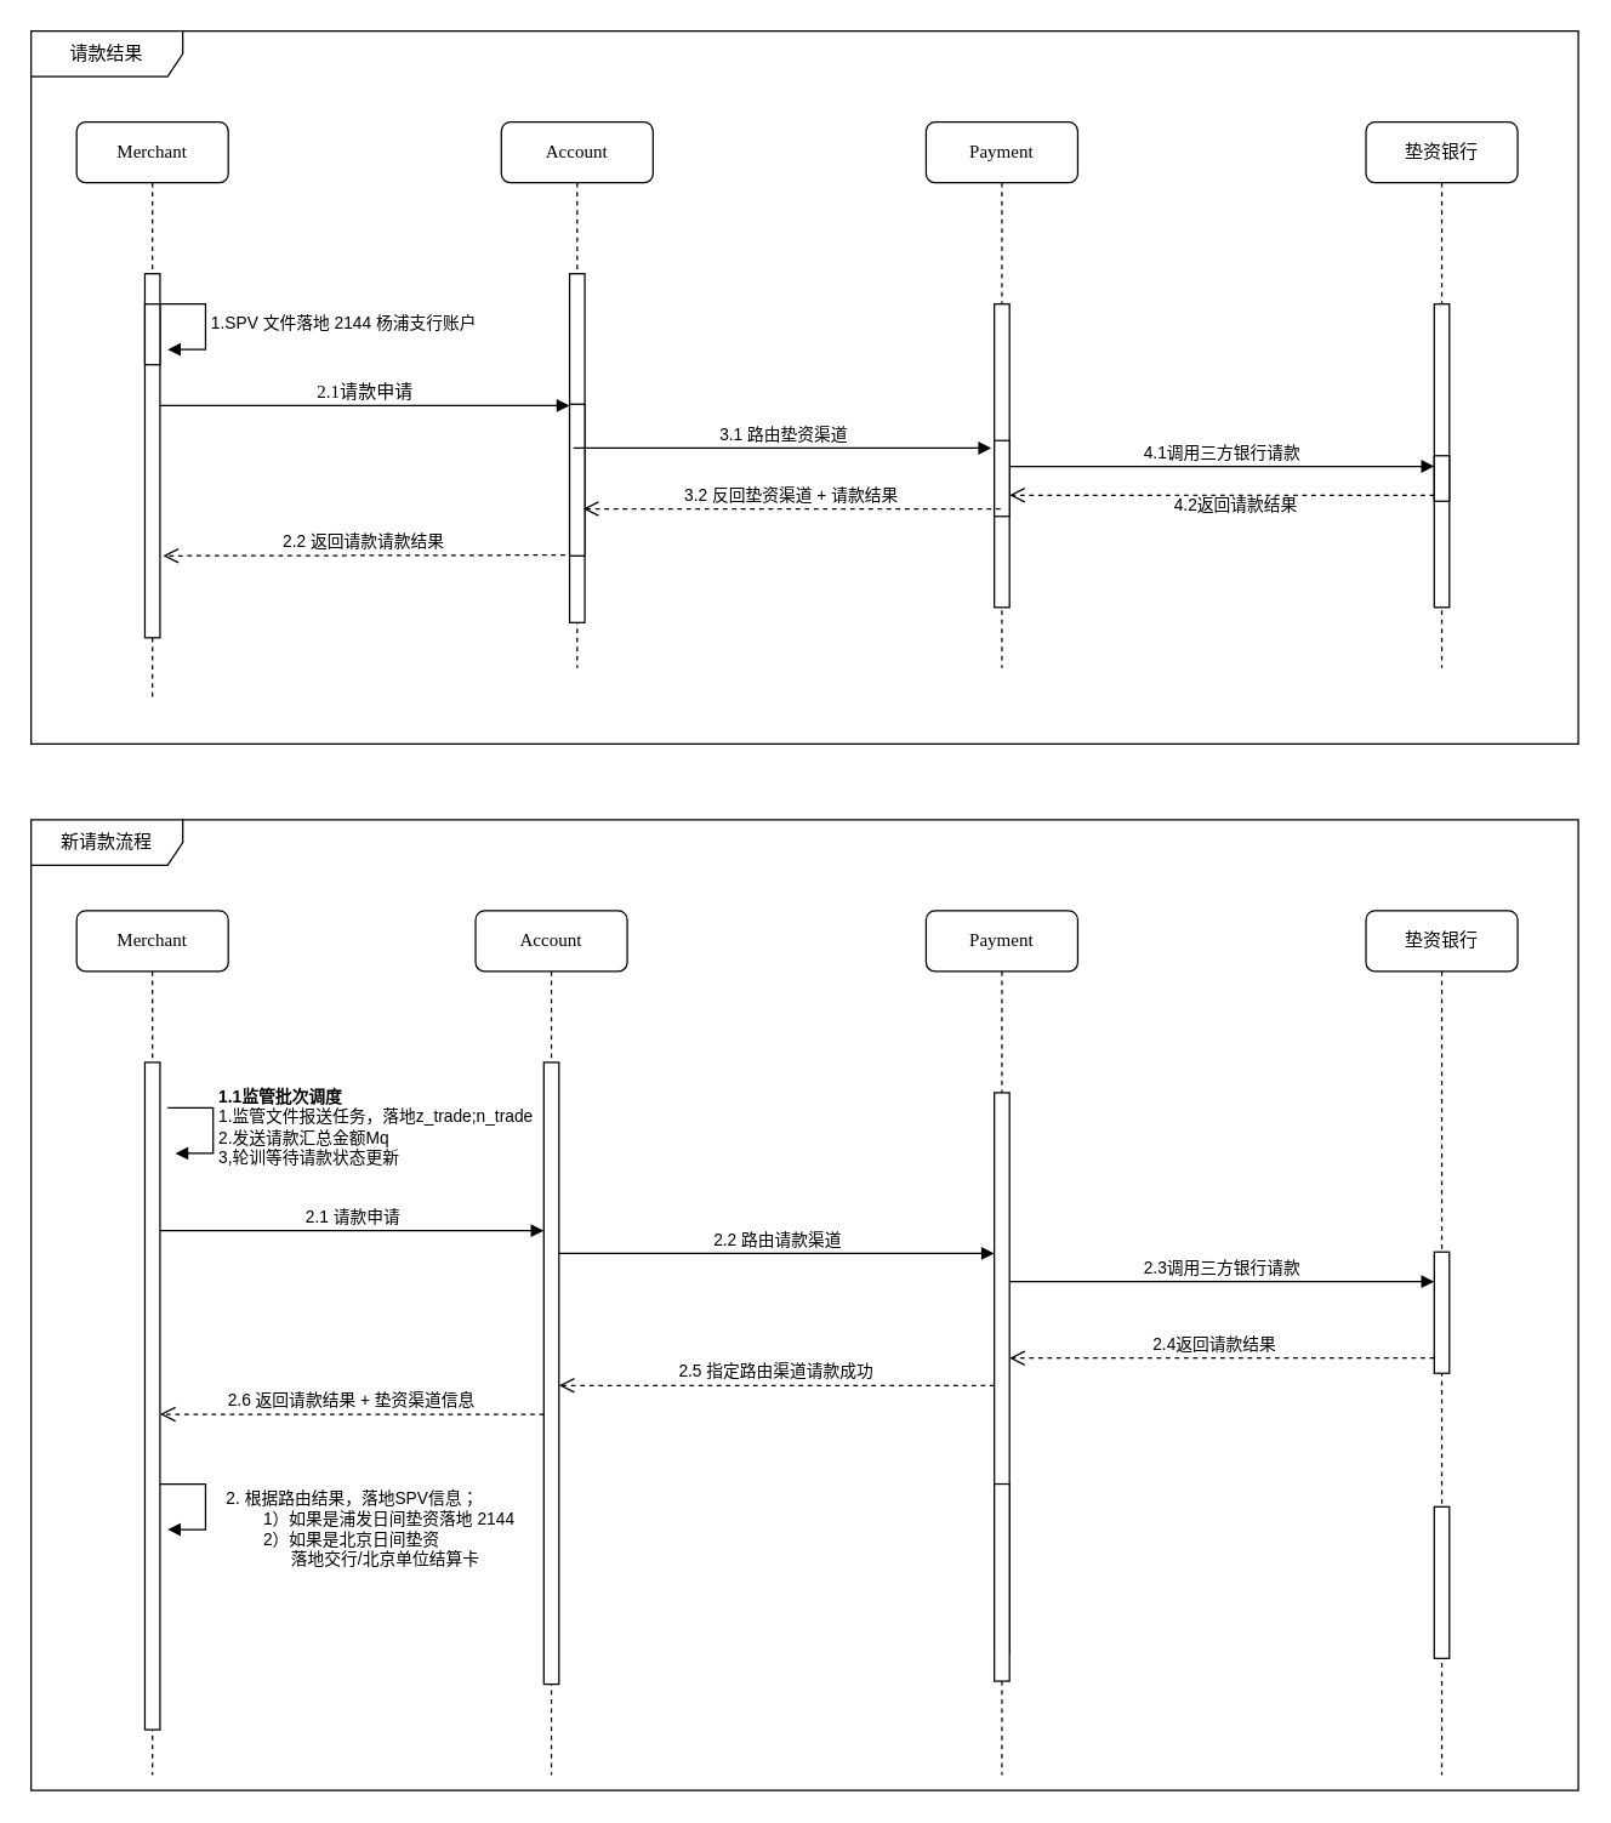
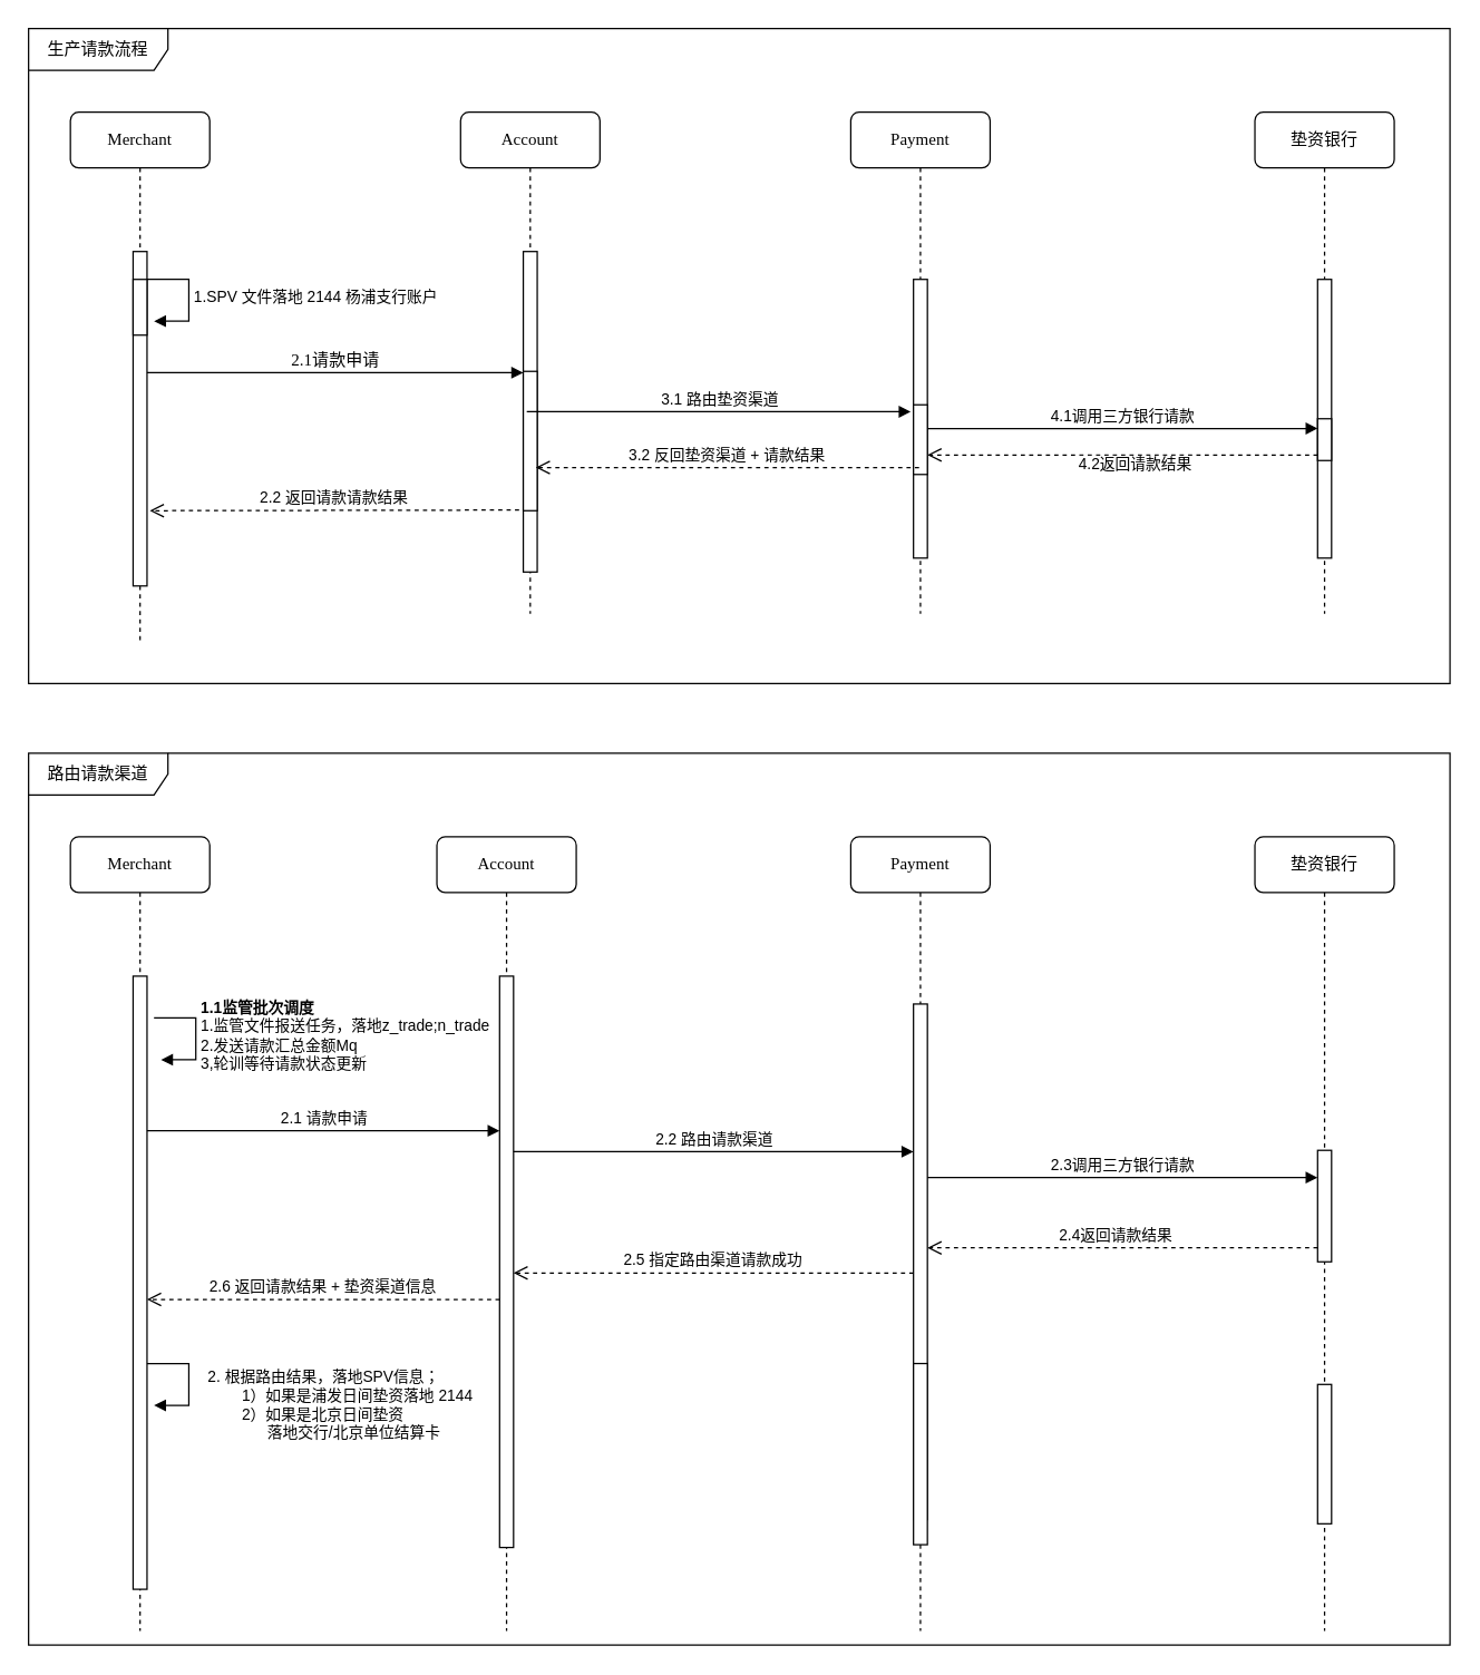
  <mxCell id="0" />
  <mxCell id="1" parent="0" />
  <mxCell id="2" value="Account" style="shape=umlLifeline;perimeter=lifelinePerimeter;whiteSpace=wrap;html=1;container=1;collapsible=0;recursiveResize=0;outlineConnect=0;rounded=1;shadow=0;comic=0;labelBackgroundColor=none;strokeWidth=1;fontFamily=Verdana;fontSize=12;align=center;" parent="1" vertex="1"><mxGeometry x="330" y="80" width="100" height="360" as="geometry" /></mxCell>
  <mxCell id="3" value="" style="html=1;points=[];perimeter=orthogonalPerimeter;rounded=0;shadow=0;comic=0;labelBackgroundColor=none;strokeWidth=1;fontFamily=Verdana;fontSize=12;align=center;" parent="2" vertex="1"><mxGeometry x="45" y="100" width="10" height="230" as="geometry" /></mxCell>
  <mxCell id="4" value="" style="html=1;points=[[0,0,0,0,5],[0,1,0,0,-5],[1,0,0,0,5],[1,1,0,0,-5]];perimeter=orthogonalPerimeter;outlineConnect=0;targetShapes=umlLifeline;portConstraint=eastwest;newEdgeStyle={&quot;curved&quot;:0,&quot;rounded&quot;:0};" parent="2" vertex="1"><mxGeometry x="45" y="186" width="10" height="100" as="geometry" /></mxCell>
  <mxCell id="5" value="Payment" style="shape=umlLifeline;perimeter=lifelinePerimeter;whiteSpace=wrap;html=1;container=1;collapsible=0;recursiveResize=0;outlineConnect=0;rounded=1;shadow=0;comic=0;labelBackgroundColor=none;strokeWidth=1;fontFamily=Verdana;fontSize=12;align=center;" parent="1" vertex="1"><mxGeometry x="610" y="80" width="100" height="360" as="geometry" /></mxCell>
  <mxCell id="6" value="" style="html=1;points=[];perimeter=orthogonalPerimeter;rounded=0;shadow=0;comic=0;labelBackgroundColor=none;strokeWidth=1;fontFamily=Verdana;fontSize=12;align=center;" parent="5" vertex="1"><mxGeometry x="45" y="120" width="10" height="200" as="geometry" /></mxCell>
  <mxCell id="7" value="" style="html=1;points=[[0,0,0,0,5],[0,1,0,0,-5],[1,0,0,0,5],[1,1,0,0,-5]];perimeter=orthogonalPerimeter;outlineConnect=0;targetShapes=umlLifeline;portConstraint=eastwest;newEdgeStyle={&quot;curved&quot;:0,&quot;rounded&quot;:0};" parent="5" vertex="1"><mxGeometry x="45" y="210" width="10" height="50" as="geometry" /></mxCell>
  <mxCell id="8" value="Merchant" style="shape=umlLifeline;perimeter=lifelinePerimeter;whiteSpace=wrap;html=1;container=1;collapsible=0;recursiveResize=0;outlineConnect=0;rounded=1;shadow=0;comic=0;labelBackgroundColor=none;strokeWidth=1;fontFamily=Verdana;fontSize=12;align=center;" parent="1" vertex="1"><mxGeometry x="50" y="80" width="100" height="380" as="geometry" /></mxCell>
  <mxCell id="9" value="" style="html=1;points=[];perimeter=orthogonalPerimeter;rounded=0;shadow=0;comic=0;labelBackgroundColor=none;strokeWidth=1;fontFamily=Verdana;fontSize=12;align=center;" parent="8" vertex="1"><mxGeometry x="45" y="100" width="10" height="240" as="geometry" /></mxCell>
  <mxCell id="10" value="" style="html=1;points=[[0,0,0,0,5],[0,1,0,0,-5],[1,0,0,0,5],[1,1,0,0,-5]];perimeter=orthogonalPerimeter;outlineConnect=0;targetShapes=umlLifeline;portConstraint=eastwest;newEdgeStyle={&quot;curved&quot;:0,&quot;rounded&quot;:0};" parent="8" vertex="1"><mxGeometry x="45" y="120" width="10" height="40" as="geometry" /></mxCell>
  <mxCell id="11" value="1.SPV 文件落地 2144 杨浦支行账户" style="html=1;align=left;spacingLeft=2;endArrow=block;rounded=0;edgeStyle=orthogonalEdgeStyle;curved=0;rounded=0;" parent="8" edge="1"><mxGeometry x="0.012" relative="1" as="geometry"><mxPoint x="55" y="120" as="sourcePoint" /><Array as="points"><mxPoint x="85" y="150" /></Array><mxPoint x="60" y="150" as="targetPoint" /><mxPoint as="offset" /></mxGeometry></mxCell>
  <mxCell id="12" value="2.1请款申请" style="html=1;verticalAlign=bottom;endArrow=block;entryX=0;entryY=0;labelBackgroundColor=none;fontFamily=Verdana;fontSize=12;edgeStyle=elbowEdgeStyle;elbow=horizontal;" parent="1" edge="1"><mxGeometry relative="1" as="geometry"><mxPoint x="105" y="267" as="sourcePoint" /><mxPoint x="375" y="267" as="targetPoint" /><mxPoint as="offset" /></mxGeometry></mxCell>
  <mxCell id="13" value="3.1 路由垫资渠道" style="html=1;verticalAlign=bottom;endArrow=block;curved=0;rounded=0;entryX=0;entryY=0;entryDx=0;entryDy=5;" parent="1" edge="1"><mxGeometry x="0.002" relative="1" as="geometry"><mxPoint x="377.5" y="295" as="sourcePoint" /><mxPoint x="653" y="295" as="targetPoint" /><mxPoint as="offset" /></mxGeometry></mxCell>
  <mxCell id="14" value="3.2 反回垫资渠道 + 请款结果" style="html=1;verticalAlign=bottom;endArrow=open;dashed=1;endSize=8;curved=0;rounded=0;exitX=0;exitY=1;exitDx=0;exitDy=-5;" parent="1" edge="1"><mxGeometry relative="1" as="geometry"><mxPoint x="384" y="335" as="targetPoint" /><mxPoint x="659" y="335" as="sourcePoint" /></mxGeometry></mxCell>
  <mxCell id="15" value="2.2 返回请款请款结果" style="html=1;verticalAlign=bottom;endArrow=open;dashed=1;endSize=8;curved=0;rounded=0;exitX=0;exitY=1;exitDx=0;exitDy=-5;" parent="1" edge="1"><mxGeometry x="0.004" relative="1" as="geometry"><mxPoint x="107" y="366" as="targetPoint" /><mxPoint x="372" y="365.5" as="sourcePoint" /><mxPoint as="offset" /></mxGeometry></mxCell>
  <mxCell id="16" value="垫资银行" style="shape=umlLifeline;perimeter=lifelinePerimeter;whiteSpace=wrap;html=1;container=1;collapsible=0;recursiveResize=0;outlineConnect=0;rounded=1;shadow=0;comic=0;labelBackgroundColor=none;strokeWidth=1;fontFamily=Verdana;fontSize=12;align=center;" parent="1" vertex="1"><mxGeometry x="900" y="80" width="100" height="360" as="geometry" /></mxCell>
  <mxCell id="17" value="" style="html=1;points=[];perimeter=orthogonalPerimeter;rounded=0;shadow=0;comic=0;labelBackgroundColor=none;strokeWidth=1;fontFamily=Verdana;fontSize=12;align=center;" parent="16" vertex="1"><mxGeometry x="45" y="120" width="10" height="200" as="geometry" /></mxCell>
  <mxCell id="18" value="" style="html=1;points=[[0,0,0,0,5],[0,1,0,0,-5],[1,0,0,0,5],[1,1,0,0,-5]];perimeter=orthogonalPerimeter;outlineConnect=0;targetShapes=umlLifeline;portConstraint=eastwest;newEdgeStyle={&quot;curved&quot;:0,&quot;rounded&quot;:0};" parent="16" vertex="1"><mxGeometry x="45" y="220" width="10" height="30" as="geometry" /></mxCell>
  <mxCell id="19" value="4.1调用三方银行请款" style="html=1;verticalAlign=bottom;endArrow=block;curved=0;rounded=0;entryX=0;entryY=0;entryDx=0;entryDy=5;" parent="1" edge="1"><mxGeometry relative="1" as="geometry"><mxPoint x="665" y="307" as="sourcePoint" /><mxPoint x="945" y="307" as="targetPoint" /><mxPoint as="offset" /></mxGeometry></mxCell>
  <mxCell id="20" value="4.2返回请款结果" style="html=1;verticalAlign=bottom;endArrow=open;dashed=1;endSize=8;curved=0;rounded=0;exitX=0;exitY=1;exitDx=0;exitDy=-5;" parent="1" edge="1"><mxGeometry x="-0.064" y="16" relative="1" as="geometry"><mxPoint x="665" y="326" as="targetPoint" /><mxPoint x="945" y="326" as="sourcePoint" /><mxPoint as="offset" /></mxGeometry></mxCell>
- <mxCell id="21" value="请款结果" style="shape=umlFrame;whiteSpace=wrap;html=1;pointerEvents=0;width=100;height=30;" parent="1" vertex="1"><mxGeometry x="20" y="20" width="1020" height="470" as="geometry" /></mxCell>
+ <mxCell id="21" value="生产请款流程" style="shape=umlFrame;whiteSpace=wrap;html=1;pointerEvents=0;width=100;height=30;" parent="1" vertex="1"><mxGeometry x="20" y="20" width="1020" height="470" as="geometry" /></mxCell>
  <mxCell id="22" value="Account" style="shape=umlLifeline;perimeter=lifelinePerimeter;whiteSpace=wrap;html=1;container=1;collapsible=0;recursiveResize=0;outlineConnect=0;rounded=1;shadow=0;comic=0;labelBackgroundColor=none;strokeWidth=1;fontFamily=Verdana;fontSize=12;align=center;" parent="1" vertex="1"><mxGeometry x="313" y="600" width="100" height="570" as="geometry" /></mxCell>
  <mxCell id="23" value="" style="html=1;points=[];perimeter=orthogonalPerimeter;rounded=0;shadow=0;comic=0;labelBackgroundColor=none;strokeWidth=1;fontFamily=Verdana;fontSize=12;align=center;" parent="22" vertex="1"><mxGeometry x="45" y="100" width="10" height="410" as="geometry" /></mxCell>
  <mxCell id="24" value="Payment" style="shape=umlLifeline;perimeter=lifelinePerimeter;whiteSpace=wrap;html=1;container=1;collapsible=0;recursiveResize=0;outlineConnect=0;rounded=1;shadow=0;comic=0;labelBackgroundColor=none;strokeWidth=1;fontFamily=Verdana;fontSize=12;align=center;" parent="1" vertex="1"><mxGeometry x="610" y="600" width="100" height="570" as="geometry" /></mxCell>
  <mxCell id="25" value="" style="html=1;points=[];perimeter=orthogonalPerimeter;rounded=0;shadow=0;comic=0;labelBackgroundColor=none;strokeWidth=1;fontFamily=Verdana;fontSize=12;align=center;" parent="24" vertex="1"><mxGeometry x="45" y="120" width="10" height="370" as="geometry" /></mxCell>
  <mxCell id="26" value="Merchant" style="shape=umlLifeline;perimeter=lifelinePerimeter;whiteSpace=wrap;html=1;container=1;collapsible=0;recursiveResize=0;outlineConnect=0;rounded=1;shadow=0;comic=0;labelBackgroundColor=none;strokeWidth=1;fontFamily=Verdana;fontSize=12;align=center;" parent="1" vertex="1"><mxGeometry x="50" y="600" width="100" height="570" as="geometry" /></mxCell>
  <mxCell id="27" value="" style="html=1;points=[];perimeter=orthogonalPerimeter;rounded=0;shadow=0;comic=0;labelBackgroundColor=none;strokeWidth=1;fontFamily=Verdana;fontSize=12;align=center;" parent="26" vertex="1"><mxGeometry x="45" y="100" width="10" height="440" as="geometry" /></mxCell>
  <mxCell id="28" value="垫资银行" style="shape=umlLifeline;perimeter=lifelinePerimeter;whiteSpace=wrap;html=1;container=1;collapsible=0;recursiveResize=0;outlineConnect=0;rounded=1;shadow=0;comic=0;labelBackgroundColor=none;strokeWidth=1;fontFamily=Verdana;fontSize=12;align=center;" parent="1" vertex="1"><mxGeometry x="900" y="600" width="100" height="570" as="geometry" /></mxCell>
  <mxCell id="29" value="" style="html=1;points=[];perimeter=orthogonalPerimeter;rounded=0;shadow=0;comic=0;labelBackgroundColor=none;strokeWidth=1;fontFamily=Verdana;fontSize=12;align=center;" parent="28" vertex="1"><mxGeometry x="45" y="393" width="10" height="100" as="geometry" /></mxCell>
- <mxCell id="30" value="新请款流程" style="shape=umlFrame;whiteSpace=wrap;html=1;pointerEvents=0;width=100;height=30;" parent="1" vertex="1"><mxGeometry x="20" y="540" width="1020" height="640" as="geometry" /></mxCell>
+ <mxCell id="30" value="路由请款渠道" style="shape=umlFrame;whiteSpace=wrap;html=1;pointerEvents=0;width=100;height=30;" parent="1" vertex="1"><mxGeometry x="20" y="540" width="1020" height="640" as="geometry" /></mxCell>
  <mxCell id="31" value="2. 根据路由结果，落地SPV信息；&lt;br&gt;&lt;span style=&quot;white-space: pre;&quot;&gt;&#09;&lt;/span&gt;1）如果是浦发日间垫资落地 2144&lt;br&gt;&lt;span style=&quot;white-space: pre;&quot;&gt;&#09;&lt;/span&gt;2）如果是北京日间垫资&lt;br&gt;&lt;span style=&quot;white-space: pre;&quot;&gt;&#09;&lt;/span&gt;&amp;nbsp; &amp;nbsp; &amp;nbsp; 落地交行/北京单位结算卡" style="html=1;align=left;spacingLeft=2;endArrow=block;rounded=0;edgeStyle=orthogonalEdgeStyle;curved=0;rounded=0;" parent="1" edge="1"><mxGeometry x="0.412" y="-10" relative="1" as="geometry"><mxPoint x="105" y="978" as="sourcePoint" /><Array as="points"><mxPoint x="135" y="1008" /></Array><mxPoint x="10" y="10" as="offset" /><mxPoint x="110" y="1008" as="targetPoint" /></mxGeometry></mxCell>
  <mxCell id="32" value="2.1 请款申请" style="html=1;verticalAlign=bottom;endArrow=block;curved=0;rounded=0;entryX=0;entryY=0;entryDx=0;entryDy=5;" parent="1" edge="1"><mxGeometry x="0.001" relative="1" as="geometry"><mxPoint x="105" y="811" as="sourcePoint" /><mxPoint x="358" y="811" as="targetPoint" /><mxPoint as="offset" /></mxGeometry></mxCell>
  <mxCell id="33" value="2.6 返回请款结果 + 垫资渠道信息" style="html=1;verticalAlign=bottom;endArrow=open;dashed=1;endSize=8;curved=0;rounded=0;exitX=0;exitY=1;exitDx=0;exitDy=-5;" parent="1" edge="1"><mxGeometry x="0.001" relative="1" as="geometry"><mxPoint x="105" y="932" as="targetPoint" /><mxPoint x="358" y="932" as="sourcePoint" /><mxPoint as="offset" /></mxGeometry></mxCell>
  <mxCell id="34" value="" style="html=1;points=[[0,0,0,0,5],[0,1,0,0,-5],[1,0,0,0,5],[1,1,0,0,-5]];perimeter=orthogonalPerimeter;outlineConnect=0;targetShapes=umlLifeline;portConstraint=eastwest;newEdgeStyle={&quot;curved&quot;:0,&quot;rounded&quot;:0};" parent="1" vertex="1"><mxGeometry x="655" y="978" width="10" height="130" as="geometry" /></mxCell>
  <mxCell id="35" value="2.2 路由请款渠道" style="html=1;verticalAlign=bottom;endArrow=block;curved=0;rounded=0;entryX=0;entryY=0;entryDx=0;entryDy=5;" parent="1" edge="1"><mxGeometry x="0.005" relative="1" as="geometry"><mxPoint x="368" y="826" as="sourcePoint" /><mxPoint as="offset" /><mxPoint x="655" y="826" as="targetPoint" /></mxGeometry></mxCell>
  <mxCell id="36" value="2.5 指定路由渠道请款成功" style="html=1;verticalAlign=bottom;endArrow=open;dashed=1;endSize=8;curved=0;rounded=0;exitX=0;exitY=1;exitDx=0;exitDy=-5;" parent="1" edge="1"><mxGeometry relative="1" as="geometry"><mxPoint x="368" y="913" as="targetPoint" /><mxPoint x="655" y="913" as="sourcePoint" /></mxGeometry></mxCell>
  <mxCell id="37" value="" style="html=1;points=[[0,0,0,0,5],[0,1,0,0,-5],[1,0,0,0,5],[1,1,0,0,-5]];perimeter=orthogonalPerimeter;outlineConnect=0;targetShapes=umlLifeline;portConstraint=eastwest;newEdgeStyle={&quot;curved&quot;:0,&quot;rounded&quot;:0};" parent="1" vertex="1"><mxGeometry x="945" y="825" width="10" height="80" as="geometry" /></mxCell>
  <mxCell id="38" value="2.3调用三方银行请款" style="html=1;verticalAlign=bottom;endArrow=block;curved=0;rounded=0;entryX=0;entryY=0;entryDx=0;entryDy=5;" parent="1" edge="1"><mxGeometry relative="1" as="geometry"><mxPoint x="665" y="844.58" as="sourcePoint" /><mxPoint as="offset" /><mxPoint x="945" y="844.58" as="targetPoint" /></mxGeometry></mxCell>
  <mxCell id="39" value="2.4返回请款结果" style="html=1;verticalAlign=bottom;endArrow=open;dashed=1;endSize=8;curved=0;rounded=0;" parent="1" edge="1"><mxGeometry x="0.036" relative="1" as="geometry"><mxPoint x="665" y="895" as="targetPoint" /><mxPoint as="offset" /><mxPoint x="945" y="895" as="sourcePoint" /><Array as="points"><mxPoint x="720" y="895" /></Array></mxGeometry></mxCell>
  <mxCell id="40" value="&lt;b&gt;1.1监管批次调度&lt;/b&gt;&lt;br&gt;1.监管文件报送任务，落地z_trade;n_trade&lt;br&gt;2.发送请款汇总金额Mq&lt;br&gt;3,轮训等待请款状态更新" style="html=1;align=left;spacingLeft=2;endArrow=block;rounded=0;edgeStyle=orthogonalEdgeStyle;curved=0;rounded=0;" edge="1" parent="1"><mxGeometry x="0.02" relative="1" as="geometry"><mxPoint x="110" y="730" as="sourcePoint" /><Array as="points"><mxPoint x="140" y="760" /></Array><mxPoint x="115" y="760" as="targetPoint" /><mxPoint as="offset" /></mxGeometry></mxCell>
